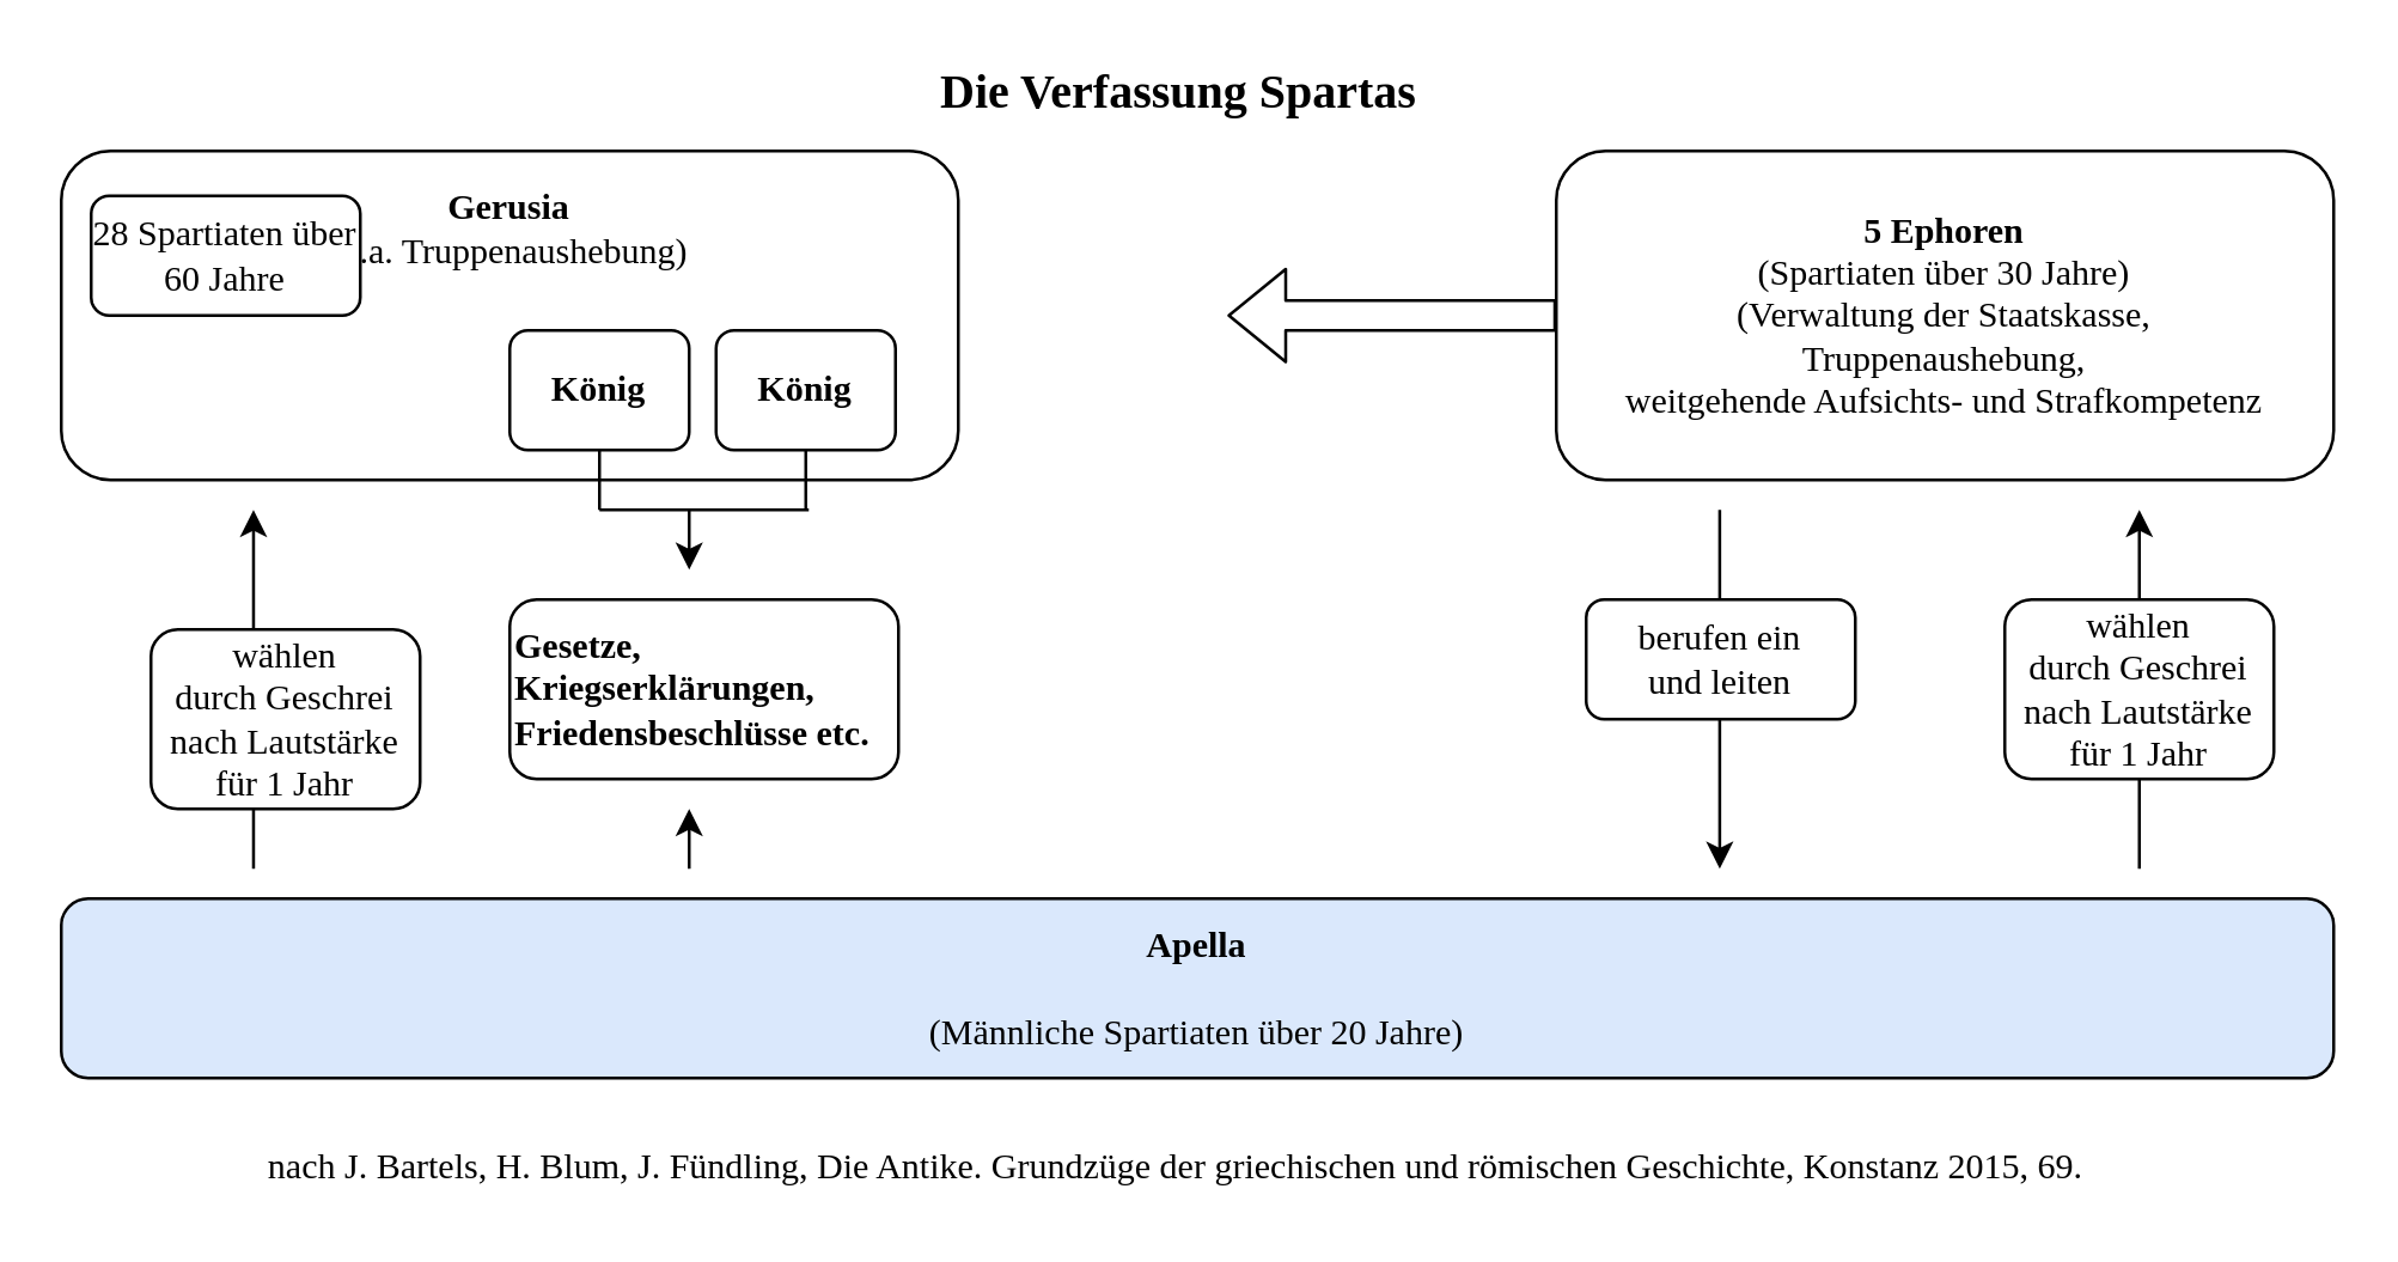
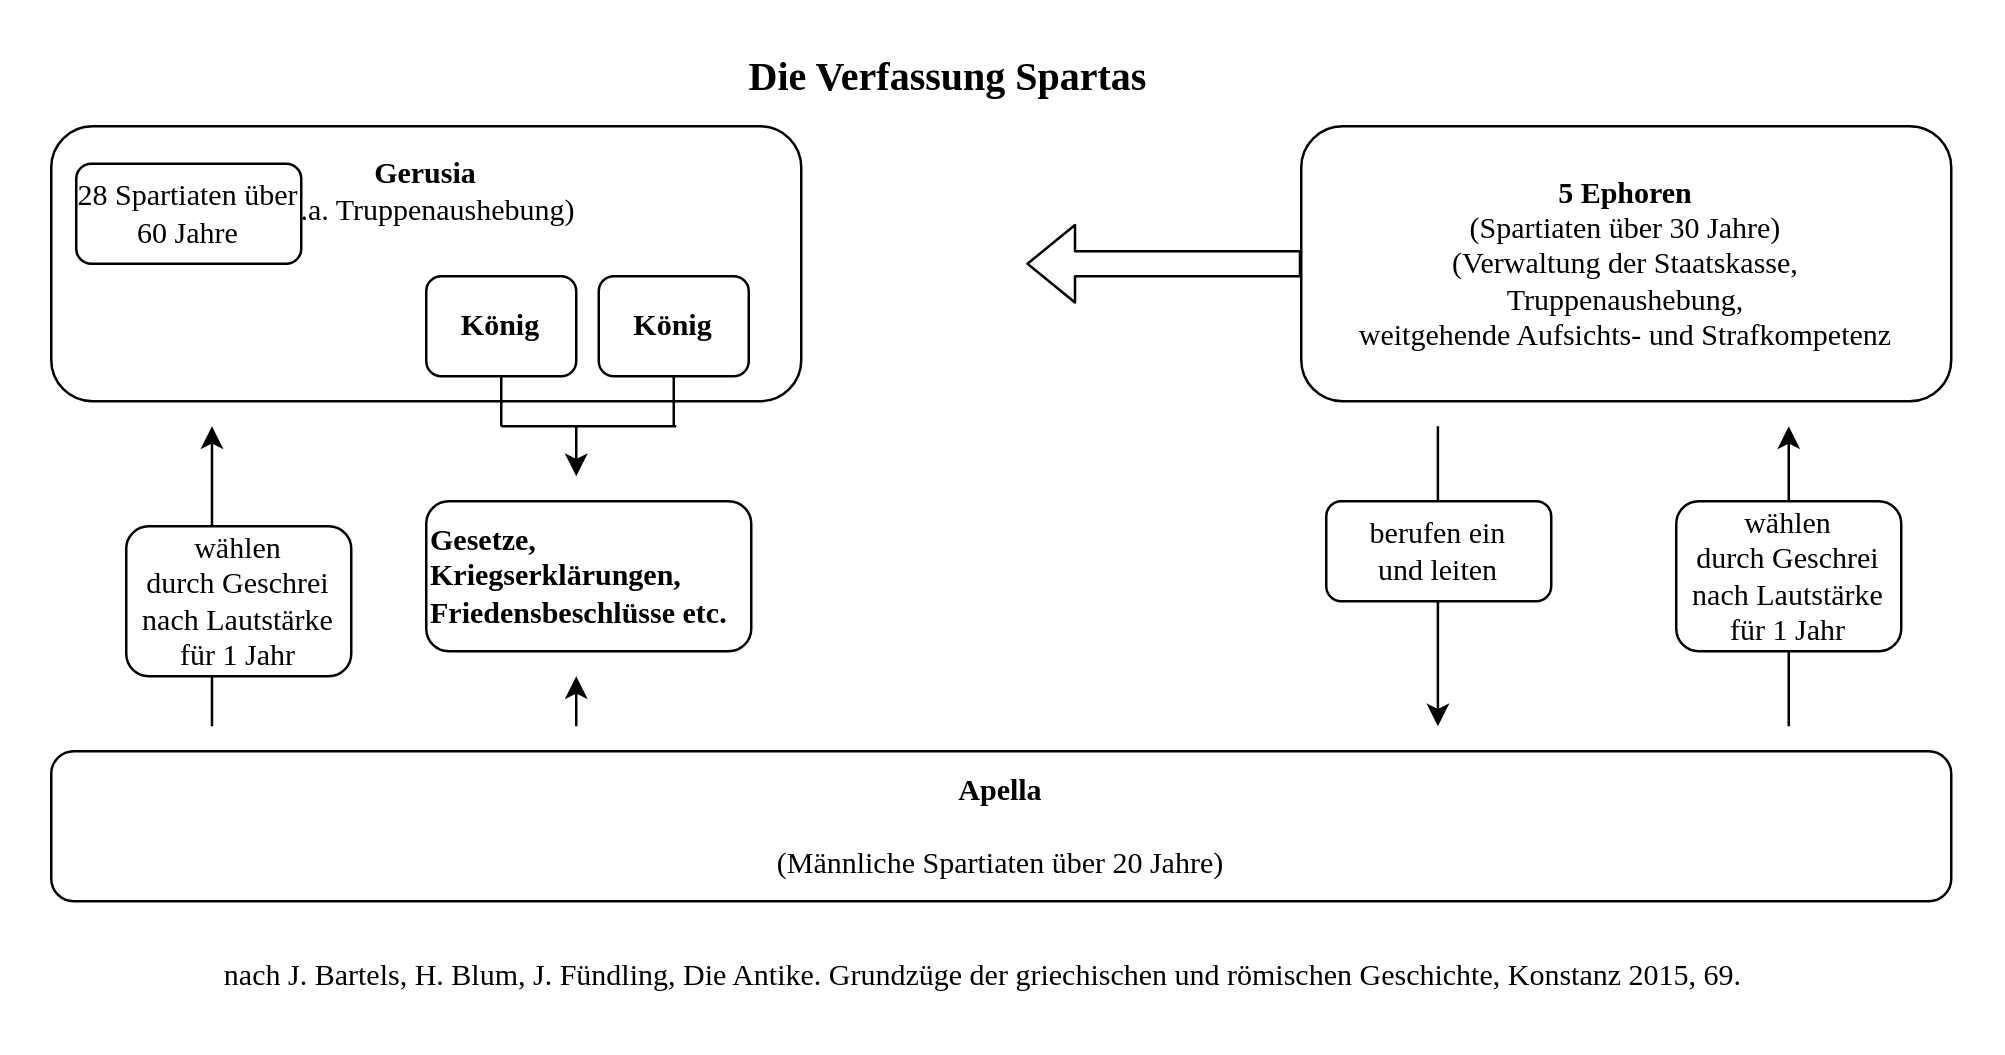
  <mxCell id="0" />
  <mxCell id="1" parent="0" />
  <mxCell id="2" value="" style="endArrow=classic;html=1;" edge="1" parent="1"><mxGeometry width="50" height="50" relative="1" as="geometry"><mxPoint x="574.66" y="170" as="sourcePoint" /><mxPoint x="574.66" y="290" as="targetPoint" /></mxGeometry></mxCell>
  <mxCell id="3" value="" style="endArrow=classic;html=1;" edge="1" parent="1"><mxGeometry width="50" height="50" relative="1" as="geometry"><mxPoint x="715" y="290" as="sourcePoint" /><mxPoint x="715" y="170" as="targetPoint" /></mxGeometry></mxCell>
  <mxCell id="4" value="&lt;div&gt;nach J. Bartels, H. Blum, J. Fündling, Die Antike. Grundzüge der griechischen und römischen Geschichte, Konstanz 2015, 69.&lt;/div&gt;" style="text;html=1;strokeColor=none;fillColor=none;align=center;verticalAlign=middle;whiteSpace=wrap;rounded=0;fontFamily=Cardo;" vertex="1" parent="1"><mxGeometry x="58" y="380" width="670" height="20" as="geometry" /></mxCell>
- <mxCell id="5" value="&lt;b&gt;&lt;font style=&quot;font-size: 16px&quot; face=&quot;Cardo&quot;&gt;Die Verfassung Spartas&lt;br&gt;&lt;/font&gt;&lt;/b&gt;" style="text;html=1;strokeColor=none;fillColor=none;align=center;verticalAlign=middle;whiteSpace=wrap;rounded=0;" vertex="1" parent="1"><mxGeometry x="299" y="20" width="190" height="20" as="geometry" /></mxCell>
+ <mxCell id="5" value="&lt;b&gt;&lt;font style=&quot;font-size: 16px&quot; face=&quot;Cardo&quot;&gt;Die Verfassung Spartas&lt;br&gt;&lt;/font&gt;&lt;/b&gt;" style="text;html=1;strokeColor=none;fillColor=none;align=center;verticalAlign=middle;whiteSpace=wrap;rounded=0;" vertex="1" parent="1"><mxGeometry x="284" y="20" width="190" height="20" as="geometry" /></mxCell>
  <mxCell id="6" value="&lt;div&gt;&lt;b&gt;&lt;font face=&quot;Cardo&quot;&gt;5 Ephoren&lt;/font&gt;&lt;/b&gt;&lt;/div&gt;&lt;div&gt;&lt;font face=&quot;Cardo&quot;&gt;(Spartiaten über 30 Jahre)&lt;/font&gt;&lt;/div&gt;&lt;div&gt;&lt;font face=&quot;Cardo&quot;&gt;(Verwaltung der Staatskasse, &lt;br&gt;&lt;/font&gt;&lt;/div&gt;&lt;div&gt;&lt;font face=&quot;Cardo&quot;&gt;Truppenaushebung,&lt;/font&gt;&lt;/div&gt;&lt;div&gt;&lt;font face=&quot;Cardo&quot;&gt;weitgehende Aufsichts- und Strafkompetenz&lt;br&gt;&lt;/font&gt;&lt;/div&gt;" style="rounded=1;whiteSpace=wrap;html=1;" vertex="1" parent="1"><mxGeometry x="520" y="50" width="260" height="110" as="geometry" /></mxCell>
- <mxCell id="7" value="&lt;div&gt;&lt;b&gt;&lt;font face=&quot;Cardo&quot;&gt;Apella&lt;/font&gt;&lt;/b&gt;&lt;/div&gt;&lt;div&gt;&lt;font face=&quot;Cardo&quot;&gt;&lt;br&gt;&lt;/font&gt;&lt;/div&gt;&lt;div&gt;&lt;font face=&quot;Cardo&quot;&gt;(Männliche Spartiaten über 20 Jahre)&lt;br&gt;&lt;/font&gt;&lt;/div&gt;" style="rounded=1;whiteSpace=wrap;html=1;fillColor=#dae8fc;" vertex="1" parent="1"><mxGeometry x="20" y="300" width="760" height="60" as="geometry" /></mxCell>
+ <mxCell id="7" value="&lt;div&gt;&lt;b&gt;&lt;font face=&quot;Cardo&quot;&gt;Apella&lt;/font&gt;&lt;/b&gt;&lt;/div&gt;&lt;div&gt;&lt;font face=&quot;Cardo&quot;&gt;&lt;br&gt;&lt;/font&gt;&lt;/div&gt;&lt;div&gt;&lt;font face=&quot;Cardo&quot;&gt;(Männliche Spartiaten über 20 Jahre)&lt;br&gt;&lt;/font&gt;&lt;/div&gt;" style="rounded=1;whiteSpace=wrap;html=1;" vertex="1" parent="1"><mxGeometry x="20" y="300" width="760" height="60" as="geometry" /></mxCell>
  <mxCell id="8" value="&lt;div&gt;&lt;font face=&quot;Cardo&quot;&gt;wählen &lt;br&gt;&lt;/font&gt;&lt;/div&gt;&lt;div&gt;&lt;font face=&quot;Cardo&quot;&gt;durch Geschrei nach Lautstärke für 1 Jahr&lt;/font&gt;&lt;/div&gt;" style="rounded=1;whiteSpace=wrap;html=1;" vertex="1" parent="1"><mxGeometry x="670" y="200" width="90" height="60" as="geometry" /></mxCell>
  <mxCell id="9" value="&lt;div&gt;&lt;font face=&quot;Cardo&quot;&gt;berufen ein&lt;/font&gt;&lt;/div&gt;&lt;div&gt;&lt;font face=&quot;Cardo&quot;&gt;und leiten&lt;/font&gt;&lt;/div&gt;" style="rounded=1;whiteSpace=wrap;html=1;" vertex="1" parent="1"><mxGeometry x="530" y="200" width="90" height="40" as="geometry" /></mxCell>
  <mxCell id="10" value="" style="shape=flexArrow;endArrow=classic;html=1;exitX=0;exitY=0.5;exitDx=0;exitDy=0;" edge="1" parent="1" source="6"><mxGeometry width="50" height="50" relative="1" as="geometry"><mxPoint x="480" y="180" as="sourcePoint" /><mxPoint x="410" y="105" as="targetPoint" /></mxGeometry></mxCell>
  <mxCell id="11" value="&lt;div&gt;&lt;b&gt;&lt;font face=&quot;Cardo&quot;&gt;Gerusia&lt;/font&gt;&lt;/b&gt;&lt;/div&gt;&lt;div&gt;&lt;font face=&quot;Cardo&quot;&gt;(u.a. Truppenaushebung)&lt;/font&gt;&lt;/div&gt;&lt;div&gt;&lt;font face=&quot;Cardo&quot;&gt;&lt;br&gt;&lt;/font&gt;&lt;/div&gt;&lt;div&gt;&lt;font face=&quot;Cardo&quot;&gt;&lt;br&gt;&lt;/font&gt;&lt;/div&gt;&lt;div&gt;&lt;font face=&quot;Cardo&quot;&gt;&lt;br&gt;&lt;/font&gt;&lt;/div&gt;&lt;div&gt;&lt;font face=&quot;Cardo&quot;&gt;&lt;br&gt;&lt;/font&gt;&lt;/div&gt;" style="rounded=1;whiteSpace=wrap;html=1;" vertex="1" parent="1"><mxGeometry x="20" y="50" width="300" height="110" as="geometry" /></mxCell>
  <mxCell id="12" value="" style="endArrow=classic;html=1;" edge="1" parent="1"><mxGeometry width="50" height="50" relative="1" as="geometry"><mxPoint x="84.29" y="290" as="sourcePoint" /><mxPoint x="84.29" y="170" as="targetPoint" /></mxGeometry></mxCell>
  <mxCell id="13" value="&lt;div align=&quot;left&quot;&gt;&lt;font face=&quot;Cardo&quot;&gt;&lt;b&gt;Gesetze,&lt;/b&gt;&lt;/font&gt;&lt;/div&gt;&lt;div align=&quot;left&quot;&gt;&lt;font face=&quot;Cardo&quot;&gt;&lt;b&gt;Kriegserklärungen,&lt;br&gt;Friedensbeschlüsse etc.&lt;br&gt;&lt;/b&gt;&lt;/font&gt;&lt;/div&gt;" style="rounded=1;whiteSpace=wrap;html=1;align=left;" vertex="1" parent="1"><mxGeometry x="170" y="200" width="130" height="60" as="geometry" /></mxCell>
  <mxCell id="14" value="&lt;div&gt;&lt;font face=&quot;Cardo&quot;&gt;wählen &lt;br&gt;&lt;/font&gt;&lt;/div&gt;&lt;div&gt;&lt;font face=&quot;Cardo&quot;&gt;durch Geschrei nach Lautstärke für 1 Jahr&lt;/font&gt;&lt;/div&gt;" style="rounded=1;whiteSpace=wrap;html=1;" vertex="1" parent="1"><mxGeometry x="50" y="210" width="90" height="60" as="geometry" /></mxCell>
  <mxCell id="15" value="" style="endArrow=classic;html=1;" edge="1" parent="1"><mxGeometry width="50" height="50" relative="1" as="geometry"><mxPoint x="230" y="290" as="sourcePoint" /><mxPoint x="230" y="270" as="targetPoint" /></mxGeometry></mxCell>
  <mxCell id="16" value="" style="endArrow=classic;html=1;" edge="1" parent="1"><mxGeometry width="50" height="50" relative="1" as="geometry"><mxPoint x="230" y="170" as="sourcePoint" /><mxPoint x="230" y="190" as="targetPoint" /></mxGeometry></mxCell>
  <mxCell id="17" value="&lt;b&gt;&lt;font face=&quot;Cardo&quot;&gt;König&lt;/font&gt;&lt;/b&gt;" style="rounded=1;whiteSpace=wrap;html=1;" vertex="1" parent="1"><mxGeometry x="170" y="110" width="60" height="40" as="geometry" /></mxCell>
  <mxCell id="18" value="&lt;b&gt;&lt;font face=&quot;Cardo&quot;&gt;König&lt;/font&gt;&lt;/b&gt;" style="rounded=1;whiteSpace=wrap;html=1;" vertex="1" parent="1"><mxGeometry x="239" y="110" width="60" height="40" as="geometry" /></mxCell>
  <mxCell id="19" value="&lt;font face=&quot;Cardo&quot;&gt;28 Spartiaten über 60 Jahre&lt;br&gt;&lt;/font&gt;" style="rounded=1;whiteSpace=wrap;html=1;" vertex="1" parent="1"><mxGeometry x="30" y="65" width="90" height="40" as="geometry" /></mxCell>
  <mxCell id="20" value="" style="endArrow=none;html=1;entryX=0.5;entryY=1;entryDx=0;entryDy=0;" edge="1" parent="1" target="17"><mxGeometry width="50" height="50" relative="1" as="geometry"><mxPoint x="200" y="170" as="sourcePoint" /><mxPoint x="390" y="160" as="targetPoint" /></mxGeometry></mxCell>
  <mxCell id="21" value="" style="endArrow=none;html=1;entryX=0.5;entryY=1;entryDx=0;entryDy=0;" edge="1" parent="1" target="18"><mxGeometry width="50" height="50" relative="1" as="geometry"><mxPoint x="269" y="170" as="sourcePoint" /><mxPoint x="390" y="160" as="targetPoint" /></mxGeometry></mxCell>
  <mxCell id="22" value="" style="endArrow=none;html=1;" edge="1" parent="1"><mxGeometry width="50" height="50" relative="1" as="geometry"><mxPoint x="200" y="170" as="sourcePoint" /><mxPoint x="270" y="170" as="targetPoint" /></mxGeometry></mxCell>
